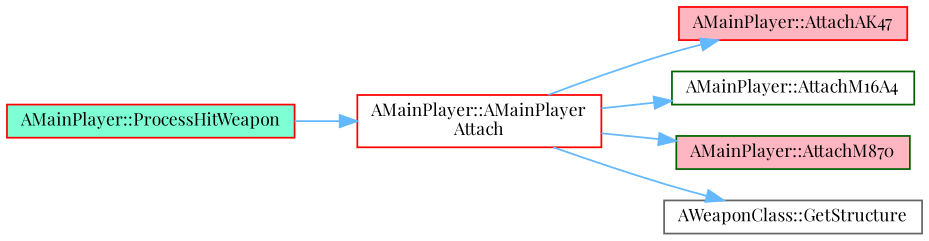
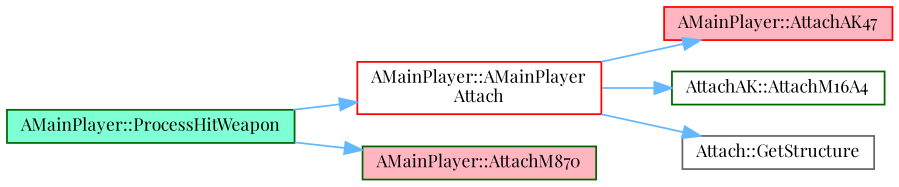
  digraph {
    fontname="Playfair Display"
    rankdir=LR
    node [color=red fillcolor=white fontname="Playfair Display" fontsize=10 shape=box style=filled]
    edge [color=steelblue1 fontname="Playfair Display" fontsize=10 labelfontname=Helvetica labelfontsize=10 style=solid]
-   n1 [fillcolor=aquamarine fontcolor=black height=0.2 label="AMainPlayer::ProcessHitWeapon" width=0.4]
+   n1 [color=darkgreen fillcolor=aquamarine fontcolor=black height=0.2 label="AMainPlayer::ProcessHitWeapon" width=0.4]
    n2 [height=0.2 label="AMainPlayer::AMainPlayer\lAttach" width=0.4]
    n3 [fillcolor=lightpink height=0.2 label="AMainPlayer::AttachAK47" width=0.4]
-   n4 [color=darkgreen height=0.2 label="AMainPlayer::AttachM16A4" width=0.4]
+   n4 [color=darkgreen height=0.2 label="AttachAK::AttachM16A4" width=0.4]
    n5 [color=darkgreen fillcolor=lightpink height=0.2 label="AMainPlayer::AttachM870" width=0.4]
-   n6 [color=gray40 height=0.2 label="AWeaponClass::GetStructure" width=0.4]
+   n6 [color=gray40 height=0.2 label="Attach::GetStructure" width=0.4]
    n1 -> n2
    n2 -> n3
    n2 -> n4
-   n2 -> n5
+   n1 -> n5
    n2 -> n6
  }
